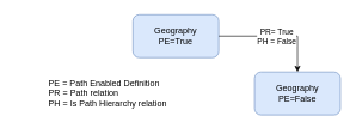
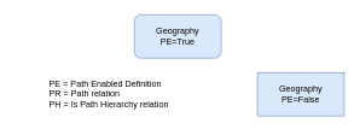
  <mxCell id="0" />
  <mxCell id="1" parent="0" />
  <mxCell id="2" value="Geography&lt;div&gt;PE=True&lt;/div&gt;" style="rounded=1;whiteSpace=wrap;html=1;fillColor=#dae8fc;strokeColor=#6c8ebf;" parent="1" vertex="1"><mxGeometry x="185" y="20" width="120" height="60" as="geometry" /></mxCell>
- <mxCell id="3" value="Geography&lt;div&gt;PE=False&lt;/div&gt;" style="rounded=1;whiteSpace=wrap;html=1;fillColor=#dae8fc;strokeColor=#6c8ebf;" parent="1" vertex="1"><mxGeometry x="355" y="100" width="120" height="60" as="geometry" /></mxCell>
- <mxCell id="4" value="" style="endArrow=classic;html=1;rounded=0;exitX=1;exitY=0.5;exitDx=0;exitDy=0;entryX=0.5;entryY=0;entryDx=0;entryDy=0;edgeStyle=orthogonalEdgeStyle;" parent="1" source="2" target="3" edge="1"><mxGeometry relative="1" as="geometry"><mxPoint x="225" y="50" as="sourcePoint" /><mxPoint x="325" y="50" as="targetPoint" /></mxGeometry></mxCell>
- <mxCell id="5" value="PR= True&lt;div&gt;PH = False&lt;/div&gt;" style="edgeLabel;resizable=0;html=1;;align=center;verticalAlign=middle;" parent="4" connectable="0" vertex="1"><mxGeometry relative="1" as="geometry" /></mxCell>
+ <mxCell id="3" value="Geography&lt;div&gt;PE=False&lt;/div&gt;" style="whiteSpace=wrap;html=1;fillColor=#dae8fc;strokeColor=#6c8ebf;rounded=0;" parent="1" vertex="1"><mxGeometry x="355" y="100" width="120" height="60" as="geometry" /></mxCell>
  <mxCell id="6" value="&lt;div style=&quot;text-align: left;&quot;&gt;PE = Path Enabled Definition&lt;/div&gt;&lt;div style=&quot;text-align: left;&quot;&gt;PR = Path relation&lt;/div&gt;&lt;div style=&quot;text-align: left;&quot;&gt;PH = Is Path Hierarchy relation&lt;/div&gt;" style="text;html=1;align=center;verticalAlign=middle;whiteSpace=wrap;rounded=0;" parent="1" vertex="1"><mxGeometry x="20" y="95" width="260" height="70" as="geometry" /></mxCell>
